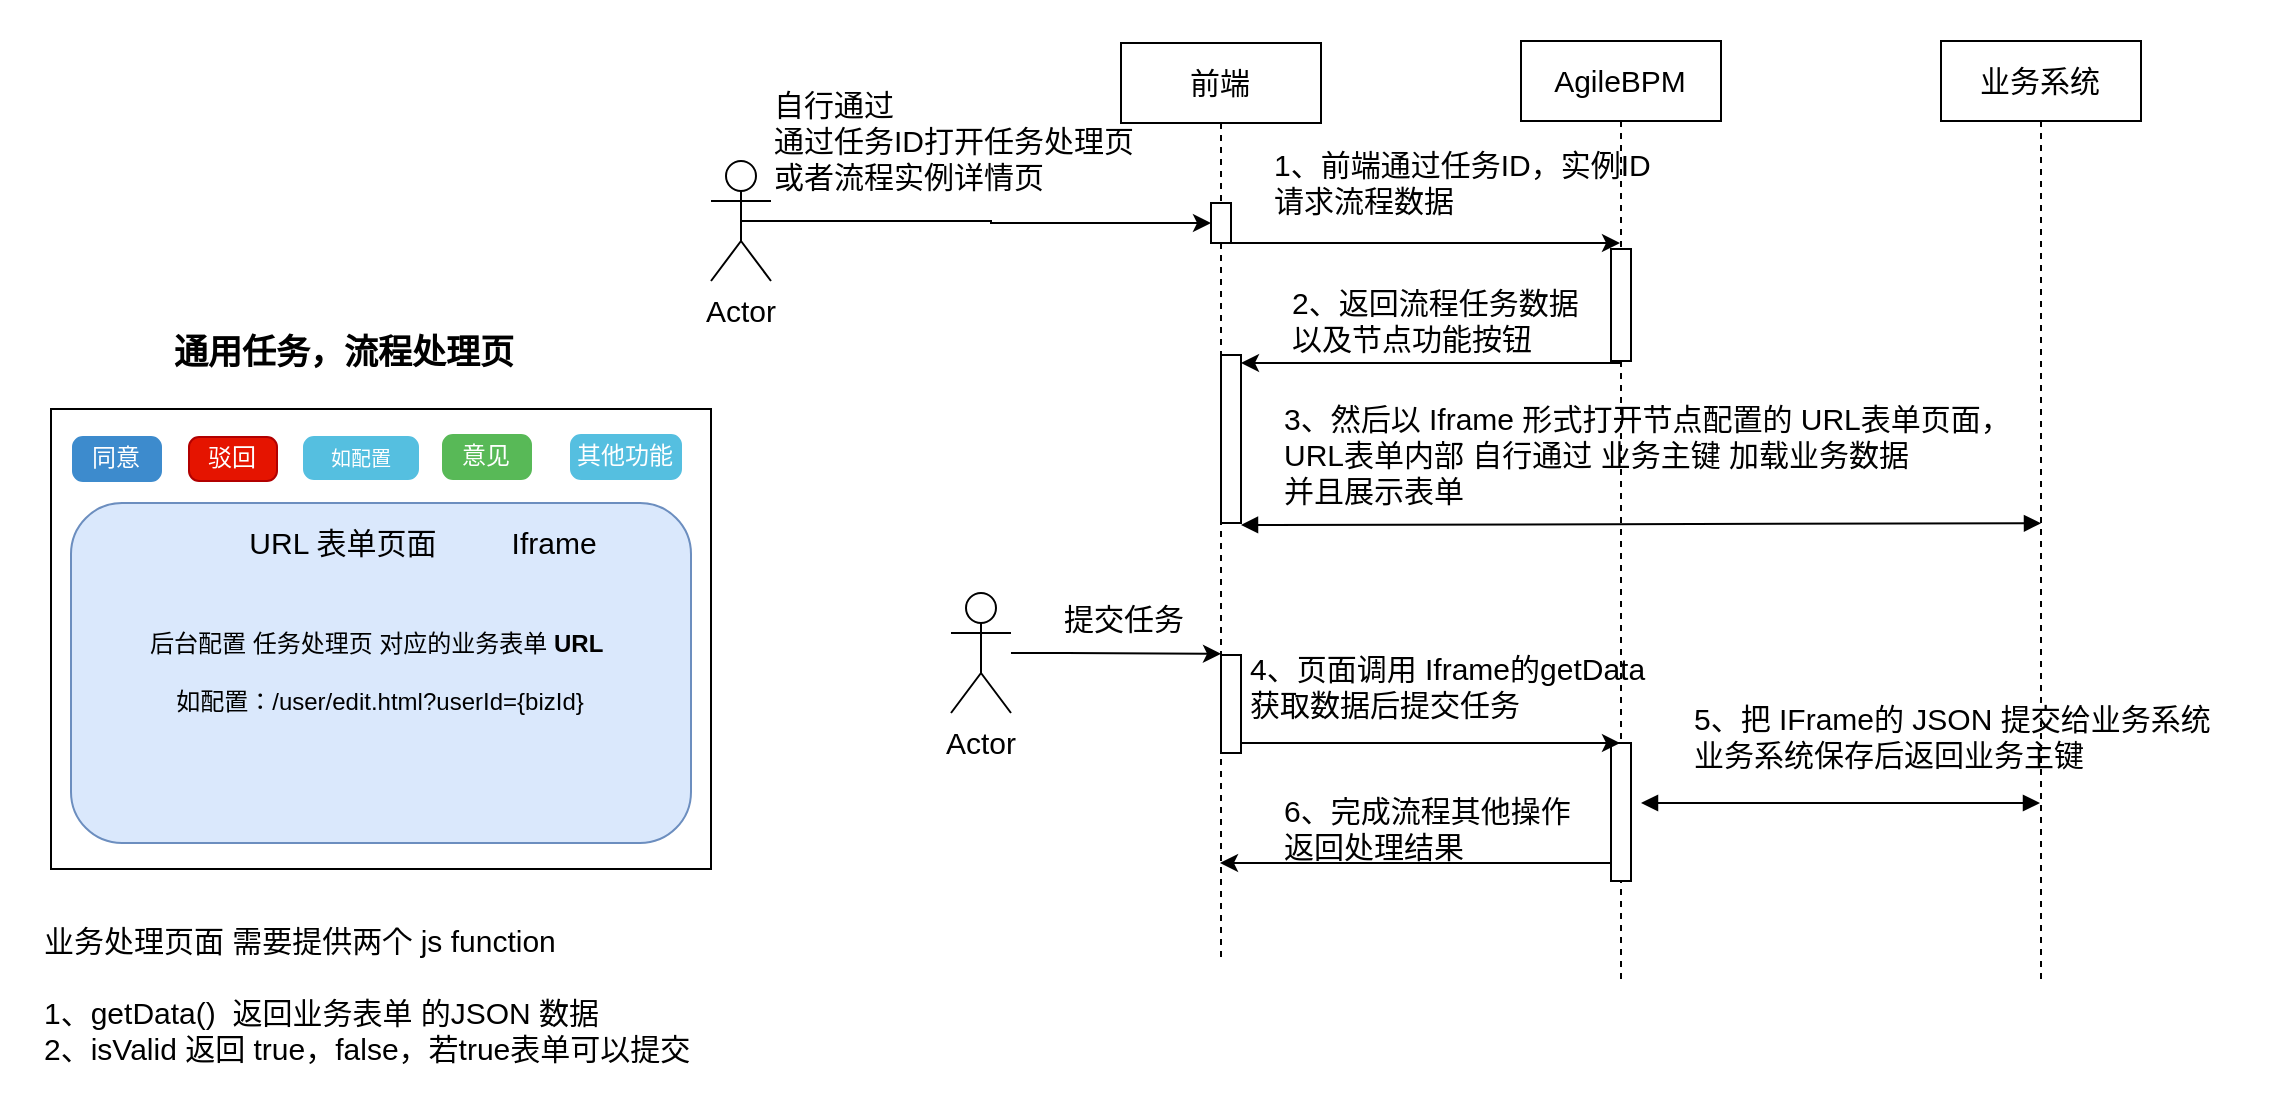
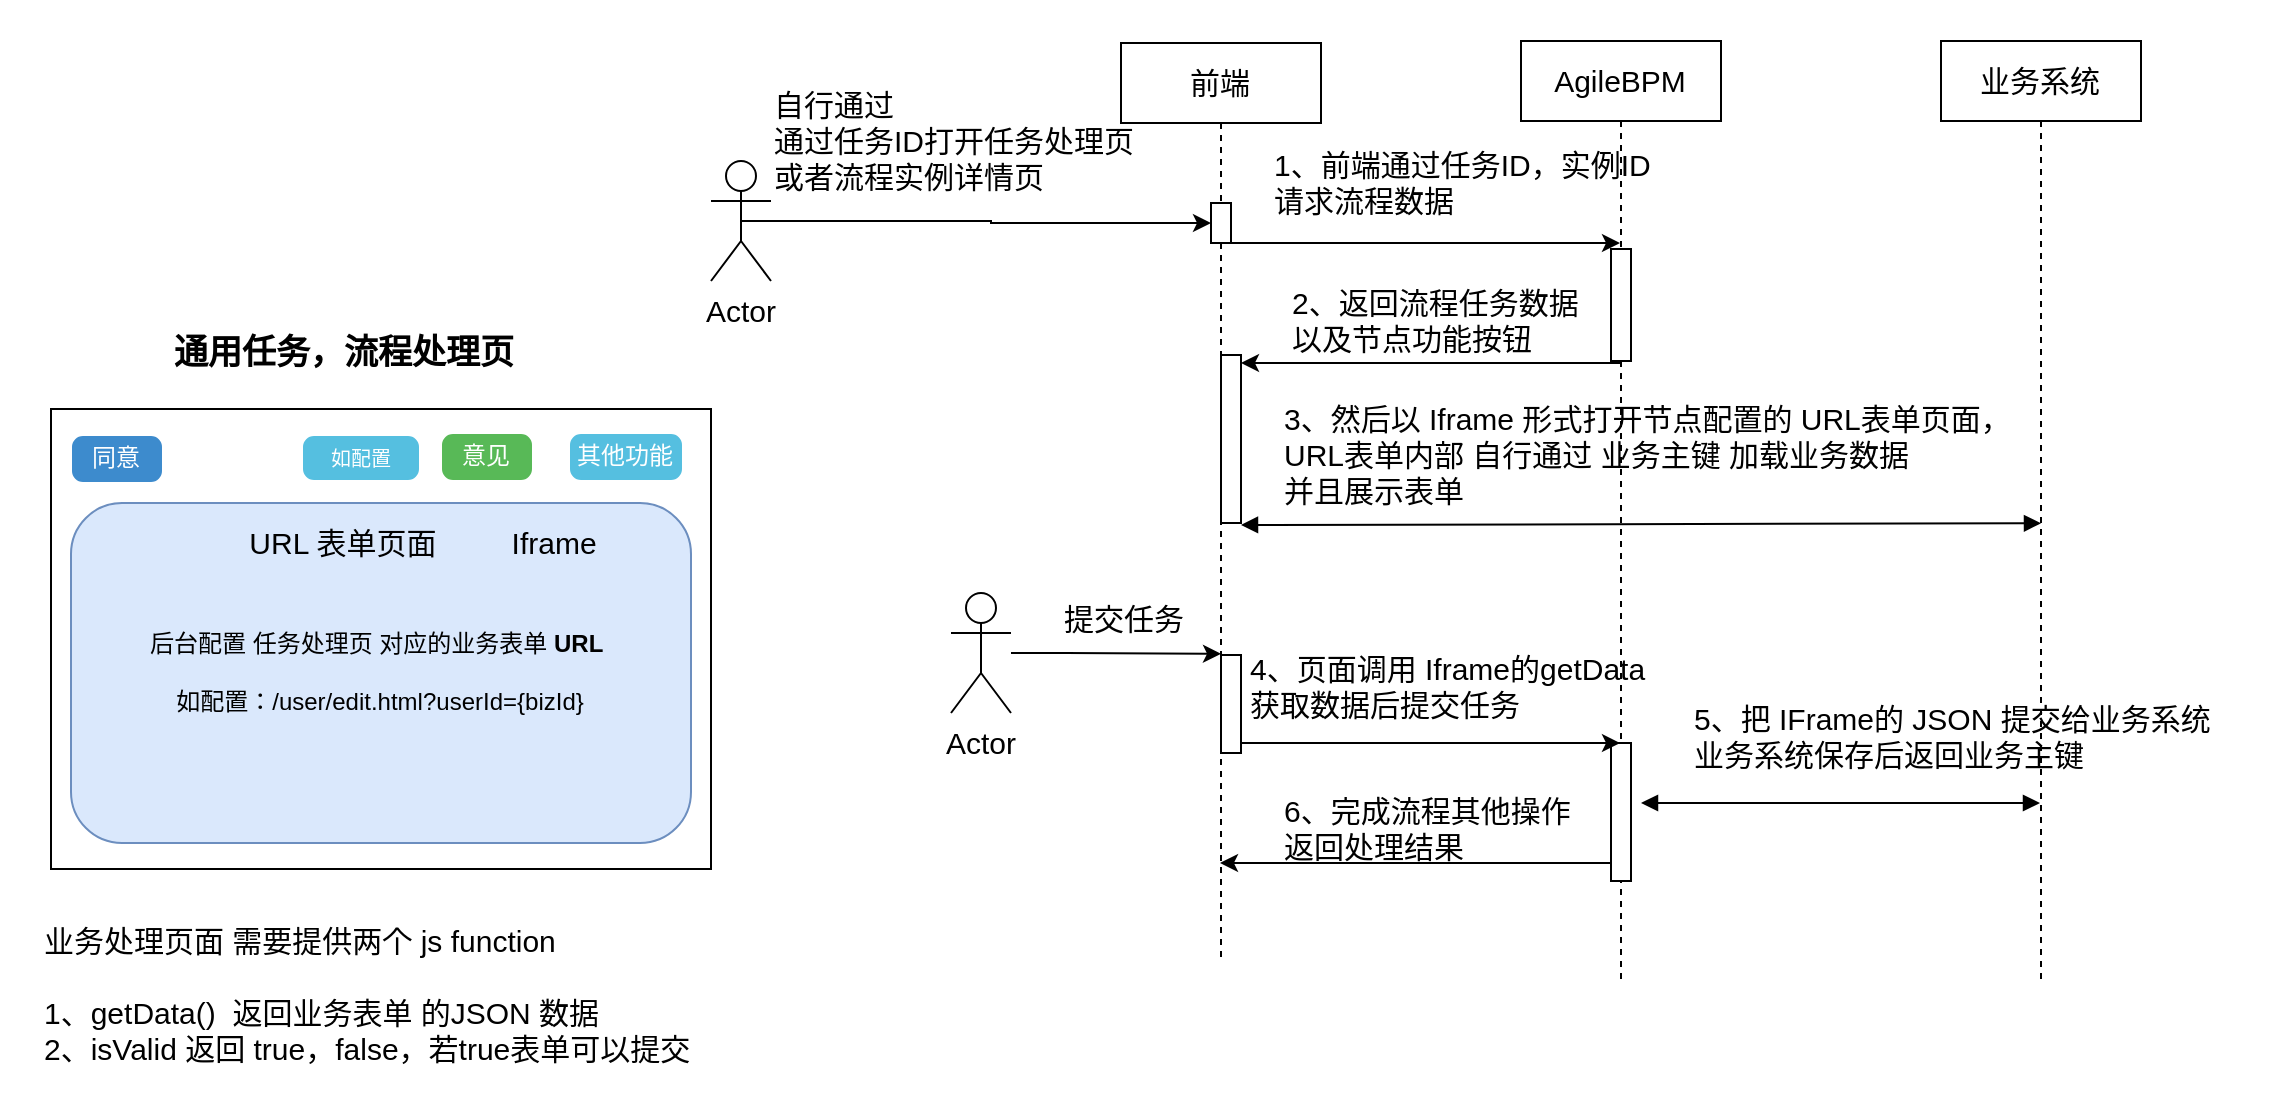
  <mxCell id="0" />
  <mxCell id="1" parent="0" />
  <mxCell id="2" value="" style="rounded=0;whiteSpace=wrap;html=1;" vertex="1" parent="1"><mxGeometry x="25" y="204" width="330" height="230" as="geometry" /></mxCell>
  <mxCell id="3" value="&lt;b&gt;&lt;font style=&quot;font-size: 17px&quot;&gt;通用任务，流程处理页&lt;/font&gt;&lt;/b&gt;" style="text;html=1;resizable=0;points=[];autosize=1;align=left;verticalAlign=top;spacingTop=-4;" vertex="1" parent="1"><mxGeometry x="85" y="164" width="190" height="20" as="geometry" /></mxCell>
  <mxCell id="4" value="后台配置 任务处理页 对应的业务表单&lt;b&gt; URL&amp;nbsp;&lt;/b&gt;&lt;br&gt;&lt;br&gt;如配置：/user/edit.html?userId={bizId}" style="rounded=1;whiteSpace=wrap;html=1;fillColor=#dae8fc;strokeColor=#6c8ebf;" vertex="1" parent="1"><mxGeometry x="35" y="251" width="310" height="170" as="geometry" /></mxCell>
  <mxCell id="5" value="业务处理页面 需要提供两个 js function&lt;br style=&quot;font-size: 15px;&quot;&gt;&lt;br style=&quot;font-size: 15px;&quot;&gt;1、getData()&amp;nbsp; 返回业务表单 的JSON 数据&lt;br style=&quot;font-size: 15px;&quot;&gt;2、isValid 返回 true，false，若true表单可以提交" style="text;html=1;resizable=0;points=[];autosize=1;align=left;verticalAlign=middle;spacingTop=-4;fontSize=15;" vertex="1" parent="1"><mxGeometry x="20" y="469" width="270" height="60" as="geometry" /></mxCell>
  <mxCell id="6" value="" style="group" vertex="1" connectable="0" parent="1"><mxGeometry x="36" y="216" width="304" height="24" as="geometry" /></mxCell>
  <mxCell id="7" value="其他功能" style="html=1;shadow=0;dashed=0;shape=mxgraph.bootstrap.rrect;rSize=5;fillColor=#55BFE0;align=center;strokeColor=#55BFE0;fontColor=#ffffff;fontSize=12;whiteSpace=wrap;" vertex="1" parent="6"><mxGeometry x="249" y="1" width="55" height="22" as="geometry" /></mxCell>
- <mxCell id="8" value="驳回" style="html=1;shadow=0;dashed=0;shape=mxgraph.bootstrap.rrect;rSize=5;fillColor=#e51400;align=center;strokeColor=#B20000;fontColor=#ffffff;fontSize=12;whiteSpace=wrap;" vertex="1" parent="6"><mxGeometry x="58" y="2" width="44" height="22" as="geometry" /></mxCell>
  <mxCell id="9" value="意见" style="html=1;shadow=0;dashed=0;shape=mxgraph.bootstrap.rrect;rSize=5;fillColor=#58B957;align=center;strokeColor=#58B957;fontColor=#ffffff;fontSize=12;whiteSpace=wrap;" vertex="1" parent="6"><mxGeometry x="185" y="1" width="44" height="22" as="geometry" /></mxCell>
  <mxCell id="10" value="如配置" style="html=1;shadow=0;dashed=0;shape=mxgraph.bootstrap.rrect;rSize=5;fillColor=#55BFE0;align=center;strokeColor=#55BFE0;fontColor=#ffffff;fontSize=10;whiteSpace=wrap;" vertex="1" parent="6"><mxGeometry x="115.5" y="2" width="57" height="21" as="geometry" /></mxCell>
  <mxCell id="11" value="同意" style="html=1;shadow=0;dashed=0;shape=mxgraph.bootstrap.rrect;rSize=5;fillColor=#3D8BCD;align=center;strokeColor=#3D8BCD;fontColor=#ffffff;fontSize=12;whiteSpace=wrap;" vertex="1" parent="6"><mxGeometry y="2" width="44" height="22" as="geometry" /></mxCell>
  <mxCell id="12" value="URL 表单页面&amp;nbsp; &amp;nbsp; &amp;nbsp; &amp;nbsp; &amp;nbsp;Iframe" style="text;html=1;strokeColor=none;fillColor=none;align=center;verticalAlign=middle;whiteSpace=wrap;rounded=0;fontSize=15;" vertex="1" parent="1"><mxGeometry x="118" y="261" width="187" height="20" as="geometry" /></mxCell>
  <mxCell id="13" style="edgeStyle=orthogonalEdgeStyle;rounded=0;orthogonalLoop=1;jettySize=auto;html=1;fontSize=15;" edge="1" parent="1" source="14" target="19"><mxGeometry relative="1" as="geometry"><Array as="points"><mxPoint x="710" y="121" /><mxPoint x="710" y="121" /></Array></mxGeometry></mxCell>
  <mxCell id="14" value="前端" style="shape=umlLifeline;perimeter=lifelinePerimeter;whiteSpace=wrap;html=1;container=1;collapsible=0;recursiveResize=0;outlineConnect=0;fontSize=15;" vertex="1" parent="1"><mxGeometry x="560" y="21" width="100" height="460" as="geometry" /></mxCell>
  <mxCell id="15" value="" style="html=1;points=[];perimeter=orthogonalPerimeter;fontSize=15;" vertex="1" parent="14"><mxGeometry x="45" y="80" width="10" height="20" as="geometry" /></mxCell>
  <mxCell id="16" value="" style="html=1;points=[];perimeter=orthogonalPerimeter;fontSize=15;" vertex="1" parent="14"><mxGeometry x="50" y="156" width="10" height="84" as="geometry" /></mxCell>
  <mxCell id="17" value="" style="endArrow=block;startArrow=block;endFill=1;startFill=1;html=1;fontSize=15;entryX=0.5;entryY=0.512;entryDx=0;entryDy=0;entryPerimeter=0;" edge="1" parent="14" target="23"><mxGeometry width="160" relative="1" as="geometry"><mxPoint x="60" y="241" as="sourcePoint" /><mxPoint x="220" y="241" as="targetPoint" /></mxGeometry></mxCell>
  <mxCell id="18" value="" style="html=1;points=[];perimeter=orthogonalPerimeter;fontSize=15;" vertex="1" parent="14"><mxGeometry x="50" y="306" width="10" height="49" as="geometry" /></mxCell>
  <mxCell id="19" value="AgileBPM" style="shape=umlLifeline;perimeter=lifelinePerimeter;whiteSpace=wrap;html=1;container=1;collapsible=0;recursiveResize=0;outlineConnect=0;fontSize=15;" vertex="1" parent="1"><mxGeometry x="760" y="20" width="100" height="471" as="geometry" /></mxCell>
  <mxCell id="20" value="" style="html=1;points=[];perimeter=orthogonalPerimeter;fontSize=15;" vertex="1" parent="19"><mxGeometry x="45" y="104" width="10" height="56" as="geometry" /></mxCell>
  <mxCell id="21" value="" style="html=1;points=[];perimeter=orthogonalPerimeter;fontSize=15;" vertex="1" parent="19"><mxGeometry x="45" y="351" width="10" height="69" as="geometry" /></mxCell>
  <mxCell id="22" value="" style="endArrow=block;startArrow=block;endFill=1;startFill=1;html=1;fontSize=15;" edge="1" parent="19" target="23"><mxGeometry width="160" relative="1" as="geometry"><mxPoint x="60" y="381" as="sourcePoint" /><mxPoint x="220" y="381" as="targetPoint" /></mxGeometry></mxCell>
  <mxCell id="23" value="业务系统" style="shape=umlLifeline;perimeter=lifelinePerimeter;whiteSpace=wrap;html=1;container=1;collapsible=0;recursiveResize=0;outlineConnect=0;fontSize=15;" vertex="1" parent="1"><mxGeometry x="970" y="20" width="100" height="471" as="geometry" /></mxCell>
  <mxCell id="24" style="edgeStyle=orthogonalEdgeStyle;rounded=0;orthogonalLoop=1;jettySize=auto;html=1;fontSize=15;entryX=0;entryY=0.5;entryDx=0;entryDy=0;entryPerimeter=0;exitX=0.5;exitY=0.5;exitDx=0;exitDy=0;exitPerimeter=0;" edge="1" parent="1" source="25" target="15"><mxGeometry relative="1" as="geometry"><mxPoint x="525" y="111" as="targetPoint" /><mxPoint x="453" y="111" as="sourcePoint" /></mxGeometry></mxCell>
  <mxCell id="25" value="Actor" style="shape=umlActor;verticalLabelPosition=bottom;labelBackgroundColor=#ffffff;verticalAlign=top;html=1;fontSize=15;" vertex="1" parent="1"><mxGeometry x="355" y="80" width="30" height="60" as="geometry" /></mxCell>
  <mxCell id="26" value="自行通过&lt;br&gt;通过任务ID打开任务处理页&lt;br&gt;或者流程实例详情页" style="text;html=1;resizable=0;points=[];autosize=1;align=left;verticalAlign=top;spacingTop=-4;fontSize=15;" vertex="1" parent="1"><mxGeometry x="385" y="41" width="200" height="60" as="geometry" /></mxCell>
  <mxCell id="27" value="1、前端通过任务ID，实例ID &lt;br&gt;请求流程数据" style="text;html=1;resizable=0;points=[];autosize=1;align=left;verticalAlign=top;spacingTop=-4;fontSize=15;" vertex="1" parent="1"><mxGeometry x="635" y="71" width="210" height="40" as="geometry" /></mxCell>
  <mxCell id="28" style="edgeStyle=orthogonalEdgeStyle;rounded=0;orthogonalLoop=1;jettySize=auto;html=1;fontSize=15;" edge="1" parent="1" source="20"><mxGeometry relative="1" as="geometry"><mxPoint x="620" y="181" as="targetPoint" /><Array as="points"><mxPoint x="810" y="181" /></Array></mxGeometry></mxCell>
  <mxCell id="29" value="2、返回流程任务数据&lt;br&gt;以及节点功能按钮" style="text;html=1;resizable=0;points=[];autosize=1;align=left;verticalAlign=top;spacingTop=-4;fontSize=15;" vertex="1" parent="1"><mxGeometry x="644" y="140" width="160" height="40" as="geometry" /></mxCell>
  <mxCell id="30" value="3、然后以 Iframe 形式打开节点配置的 URL表单页面，&lt;br&gt;URL表单内部 自行通过 业务主键 加载业务数据&lt;br&gt;并且展示表单" style="text;html=1;resizable=0;points=[];autosize=1;align=left;verticalAlign=top;spacingTop=-4;fontSize=15;" vertex="1" parent="1"><mxGeometry x="640" y="198" width="380" height="60" as="geometry" /></mxCell>
  <mxCell id="31" style="edgeStyle=orthogonalEdgeStyle;rounded=0;orthogonalLoop=1;jettySize=auto;html=1;entryX=0.5;entryY=0.664;entryDx=0;entryDy=0;entryPerimeter=0;fontSize=15;" edge="1" parent="1" source="32" target="14"><mxGeometry relative="1" as="geometry" /></mxCell>
  <mxCell id="32" value="Actor" style="shape=umlActor;verticalLabelPosition=bottom;labelBackgroundColor=#ffffff;verticalAlign=top;html=1;fontSize=15;" vertex="1" parent="1"><mxGeometry x="475" y="296" width="30" height="60" as="geometry" /></mxCell>
  <mxCell id="33" value="提交任务" style="text;html=1;resizable=0;points=[];autosize=1;align=left;verticalAlign=top;spacingTop=-4;fontSize=15;" vertex="1" parent="1"><mxGeometry x="530" y="298" width="80" height="20" as="geometry" /></mxCell>
  <mxCell id="34" style="edgeStyle=orthogonalEdgeStyle;rounded=0;orthogonalLoop=1;jettySize=auto;html=1;fontSize=15;" edge="1" parent="1" source="18" target="19"><mxGeometry relative="1" as="geometry"><mxPoint x="800" y="350.5" as="targetPoint" /><Array as="points"><mxPoint x="670" y="371" /><mxPoint x="670" y="371" /></Array></mxGeometry></mxCell>
  <mxCell id="35" value="4、页面调用 Iframe的getData&lt;br&gt;获取数据后提交任务" style="text;html=1;resizable=0;points=[];autosize=1;align=left;verticalAlign=top;spacingTop=-4;fontSize=15;" vertex="1" parent="1"><mxGeometry x="623" y="323" width="210" height="40" as="geometry" /></mxCell>
  <mxCell id="36" value="5、把 IFrame的 JSON 提交给业务系统&lt;br&gt;业务系统保存后返回业务主键" style="text;html=1;resizable=0;points=[];autosize=1;align=left;verticalAlign=top;spacingTop=-4;fontSize=15;" vertex="1" parent="1"><mxGeometry x="845" y="348" width="270" height="40" as="geometry" /></mxCell>
  <mxCell id="37" style="edgeStyle=orthogonalEdgeStyle;rounded=0;orthogonalLoop=1;jettySize=auto;html=1;fontSize=15;" edge="1" parent="1" source="21" target="14"><mxGeometry relative="1" as="geometry"><Array as="points"><mxPoint x="680" y="431" /><mxPoint x="680" y="431" /></Array></mxGeometry></mxCell>
  <mxCell id="38" value="6、完成流程其他操作&lt;br&gt;返回处理结果" style="text;html=1;resizable=0;points=[];autosize=1;align=left;verticalAlign=top;spacingTop=-4;fontSize=15;" vertex="1" parent="1"><mxGeometry x="640" y="394" width="160" height="40" as="geometry" /></mxCell>
